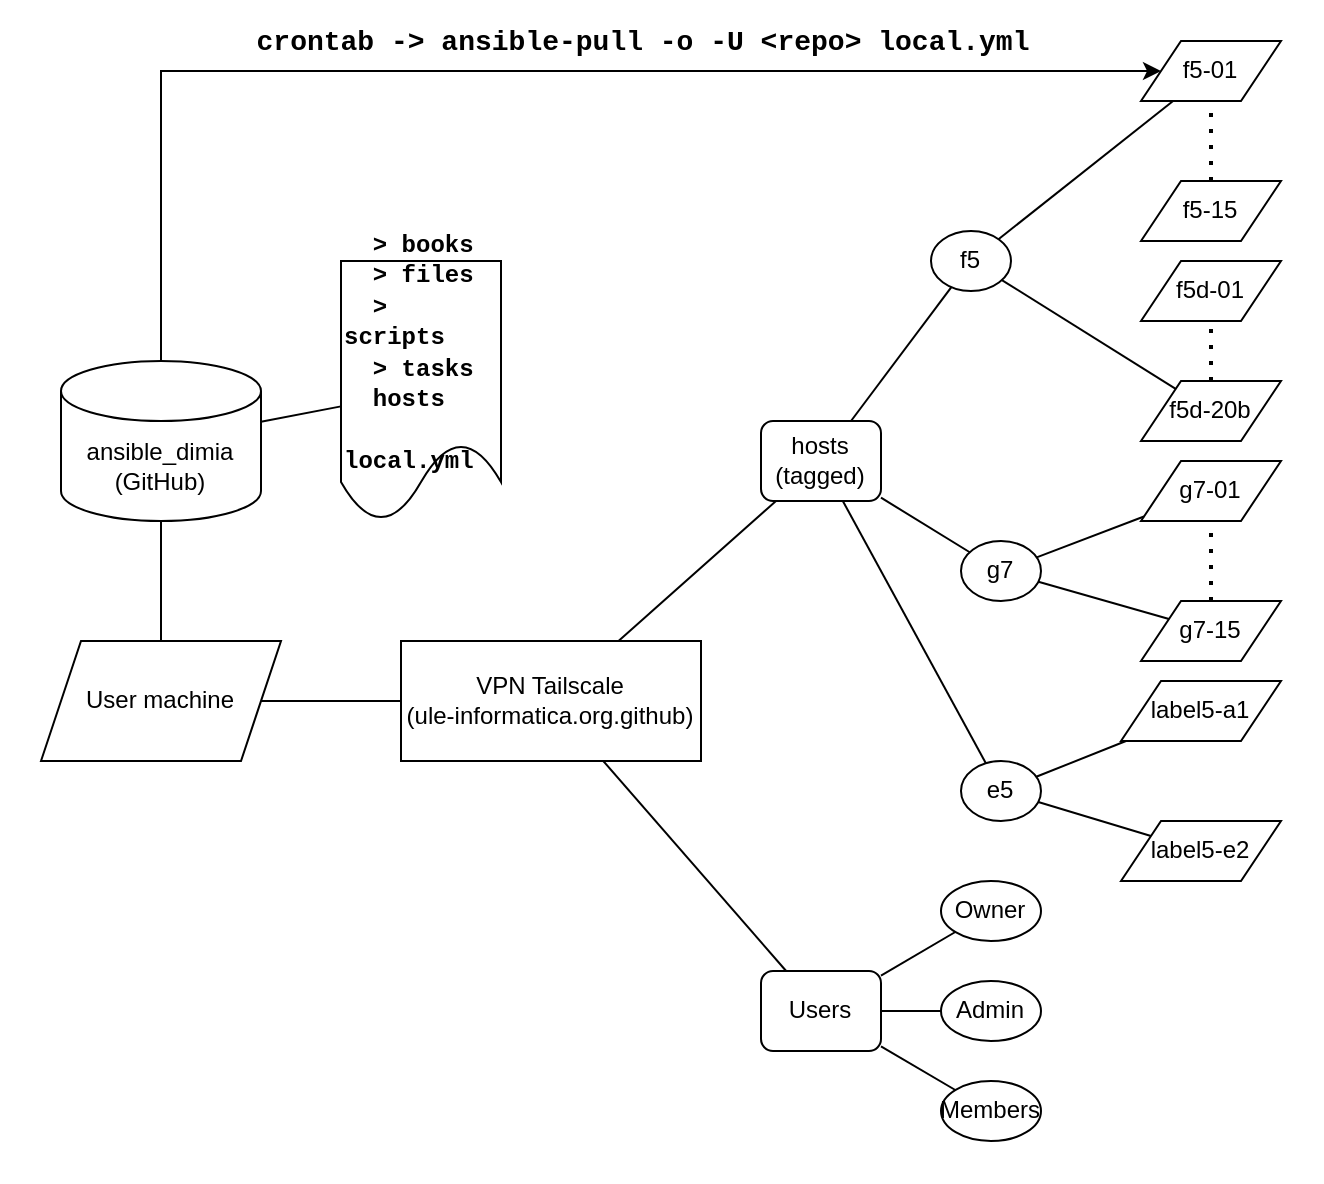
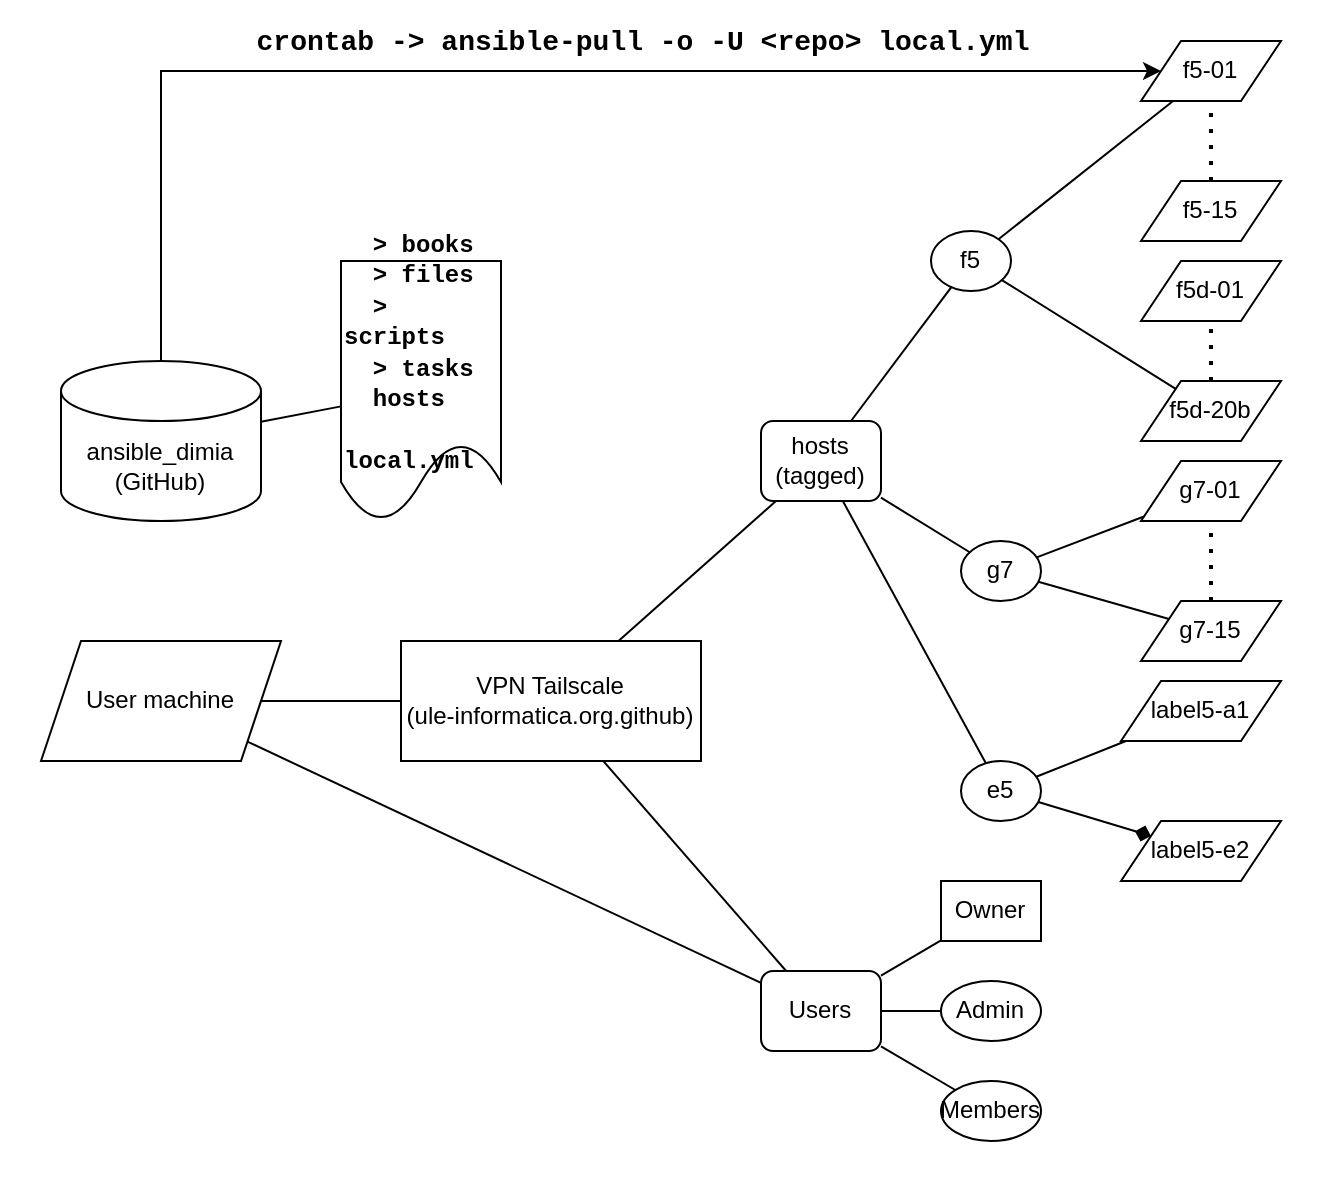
  <mxCell id="0" />
  <mxCell id="1" parent="0" />
  <mxCell id="2" value="VPN Tailscale&lt;div&gt;(ule-informatica.org.github)&lt;/div&gt;" style="rounded=0;whiteSpace=wrap;html=1;" vertex="1" parent="1"><mxGeometry x="200" y="320" width="150" height="60" as="geometry" /></mxCell>
  <mxCell id="3" value="f5" style="ellipse;whiteSpace=wrap;html=1;" vertex="1" parent="1"><mxGeometry x="465" y="115" width="40" height="30" as="geometry" /></mxCell>
  <mxCell id="4" value="g7" style="ellipse;whiteSpace=wrap;html=1;" vertex="1" parent="1"><mxGeometry x="480" y="270" width="40" height="30" as="geometry" /></mxCell>
  <mxCell id="5" value="f5-01" style="shape=parallelogram;perimeter=parallelogramPerimeter;whiteSpace=wrap;html=1;fixedSize=1;" vertex="1" parent="1"><mxGeometry x="570" y="20" width="70" height="30" as="geometry" /></mxCell>
  <mxCell id="6" value="f5-15" style="shape=parallelogram;perimeter=parallelogramPerimeter;whiteSpace=wrap;html=1;fixedSize=1;" vertex="1" parent="1"><mxGeometry x="570" y="90" width="70" height="30" as="geometry" /></mxCell>
  <mxCell id="7" value="f5d-01" style="shape=parallelogram;perimeter=parallelogramPerimeter;whiteSpace=wrap;html=1;fixedSize=1;" vertex="1" parent="1"><mxGeometry x="570" y="130" width="70" height="30" as="geometry" /></mxCell>
  <mxCell id="8" value="f5d-20b" style="shape=parallelogram;perimeter=parallelogramPerimeter;whiteSpace=wrap;html=1;fixedSize=1;" vertex="1" parent="1"><mxGeometry x="570" y="190" width="70" height="30" as="geometry" /></mxCell>
  <mxCell id="9" value="g7-01" style="shape=parallelogram;perimeter=parallelogramPerimeter;whiteSpace=wrap;html=1;fixedSize=1;" vertex="1" parent="1"><mxGeometry x="570" y="230" width="70" height="30" as="geometry" /></mxCell>
  <mxCell id="10" value="g7-15" style="shape=parallelogram;perimeter=parallelogramPerimeter;whiteSpace=wrap;html=1;fixedSize=1;" vertex="1" parent="1"><mxGeometry x="570" y="300" width="70" height="30" as="geometry" /></mxCell>
  <mxCell id="11" value="e5" style="ellipse;whiteSpace=wrap;html=1;" vertex="1" parent="1"><mxGeometry x="480" y="380" width="40" height="30" as="geometry" /></mxCell>
  <mxCell id="12" value="label5-a1" style="shape=parallelogram;perimeter=parallelogramPerimeter;whiteSpace=wrap;html=1;fixedSize=1;" vertex="1" parent="1"><mxGeometry x="560" y="340" width="80" height="30" as="geometry" /></mxCell>
  <mxCell id="13" value="label5-e2" style="shape=parallelogram;perimeter=parallelogramPerimeter;whiteSpace=wrap;html=1;fixedSize=1;" vertex="1" parent="1"><mxGeometry x="560" y="410" width="80" height="30" as="geometry" /></mxCell>
  <mxCell id="14" value="" style="endArrow=none;dashed=1;html=1;dashPattern=1 3;strokeWidth=2;rounded=0;" edge="1" parent="1" source="6" target="5"><mxGeometry width="50" height="50" relative="1" as="geometry"><mxPoint x="600" y="80" as="sourcePoint" /><mxPoint x="200" y="250" as="targetPoint" /></mxGeometry></mxCell>
  <mxCell id="15" value="" style="endArrow=none;dashed=1;html=1;dashPattern=1 3;strokeWidth=2;rounded=0;" edge="1" parent="1" source="8" target="7"><mxGeometry width="50" height="50" relative="1" as="geometry"><mxPoint x="615" y="100" as="sourcePoint" /><mxPoint x="615" y="60" as="targetPoint" /></mxGeometry></mxCell>
  <mxCell id="16" value="" style="endArrow=none;dashed=1;html=1;dashPattern=1 3;strokeWidth=2;rounded=0;" edge="1" parent="1" source="10" target="9"><mxGeometry width="50" height="50" relative="1" as="geometry"><mxPoint x="615" y="200" as="sourcePoint" /><mxPoint x="615" y="170" as="targetPoint" /></mxGeometry></mxCell>
  <mxCell id="17" value="" style="endArrow=none;html=1;rounded=0;" edge="1" parent="1" source="3" target="5"><mxGeometry width="50" height="50" relative="1" as="geometry"><mxPoint x="150" y="300" as="sourcePoint" /><mxPoint x="200" y="250" as="targetPoint" /></mxGeometry></mxCell>
  <mxCell id="18" value="" style="endArrow=none;html=1;rounded=0;" edge="1" parent="1" source="3" target="8"><mxGeometry width="50" height="50" relative="1" as="geometry"><mxPoint x="523" y="124" as="sourcePoint" /><mxPoint x="598" y="60" as="targetPoint" /></mxGeometry></mxCell>
  <mxCell id="19" value="" style="endArrow=none;html=1;rounded=0;" edge="1" parent="1" source="4" target="9"><mxGeometry width="50" height="50" relative="1" as="geometry"><mxPoint x="524" y="146" as="sourcePoint" /><mxPoint x="598" y="202" as="targetPoint" /></mxGeometry></mxCell>
  <mxCell id="20" value="" style="endArrow=none;html=1;rounded=0;" edge="1" parent="1" source="4" target="10"><mxGeometry width="50" height="50" relative="1" as="geometry"><mxPoint x="528" y="288" as="sourcePoint" /><mxPoint x="581" y="268" as="targetPoint" /></mxGeometry></mxCell>
  <mxCell id="21" value="" style="endArrow=none;html=1;rounded=0;" edge="1" parent="1" source="11" target="12"><mxGeometry width="50" height="50" relative="1" as="geometry"><mxPoint x="529" y="300" as="sourcePoint" /><mxPoint x="594" y="319" as="targetPoint" /></mxGeometry></mxCell>
- <mxCell id="22" value="" style="endArrow=none;html=1;rounded=0;" edge="1" parent="1" source="11" target="13"><mxGeometry width="50" height="50" relative="1" as="geometry"><mxPoint x="528" y="398" as="sourcePoint" /><mxPoint x="573" y="380" as="targetPoint" /></mxGeometry></mxCell>
+ <mxCell id="22" value="" style="endArrow=diamond;html=1;rounded=0;" edge="1" parent="1" source="11" target="13"><mxGeometry width="50" height="50" relative="1" as="geometry"><mxPoint x="528" y="398" as="sourcePoint" /><mxPoint x="573" y="380" as="targetPoint" /></mxGeometry></mxCell>
  <mxCell id="23" value="ansible_dimia&lt;div&gt;(GitHub)&lt;/div&gt;" style="shape=cylinder3;whiteSpace=wrap;html=1;boundedLbl=1;backgroundOutline=1;size=15;" vertex="1" parent="1"><mxGeometry x="30" y="180" width="100" height="80" as="geometry" /></mxCell>
  <mxCell id="24" value="hosts&lt;div&gt;(tagged)&lt;/div&gt;" style="rounded=1;whiteSpace=wrap;html=1;" vertex="1" parent="1"><mxGeometry x="380" y="210" width="60" height="40" as="geometry" /></mxCell>
  <mxCell id="25" value="" style="endArrow=none;html=1;rounded=0;" edge="1" parent="1" source="24" target="2"><mxGeometry width="50" height="50" relative="1" as="geometry"><mxPoint x="150" y="300" as="sourcePoint" /><mxPoint x="200" y="250" as="targetPoint" /></mxGeometry></mxCell>
  <mxCell id="26" value="" style="endArrow=none;html=1;rounded=0;" edge="1" parent="1" source="3" target="24"><mxGeometry width="50" height="50" relative="1" as="geometry"><mxPoint x="150" y="300" as="sourcePoint" /><mxPoint x="200" y="250" as="targetPoint" /></mxGeometry></mxCell>
  <mxCell id="27" value="" style="endArrow=none;html=1;rounded=0;" edge="1" parent="1" source="4" target="24"><mxGeometry width="50" height="50" relative="1" as="geometry"><mxPoint x="499" y="148" as="sourcePoint" /><mxPoint x="437" y="220" as="targetPoint" /></mxGeometry></mxCell>
  <mxCell id="28" value="" style="endArrow=none;html=1;rounded=0;" edge="1" parent="1" source="11" target="24"><mxGeometry width="50" height="50" relative="1" as="geometry"><mxPoint x="494" y="286" as="sourcePoint" /><mxPoint x="450" y="258" as="targetPoint" /></mxGeometry></mxCell>
  <mxCell id="29" value="Users" style="rounded=1;whiteSpace=wrap;html=1;" vertex="1" parent="1"><mxGeometry x="380" y="485" width="60" height="40" as="geometry" /></mxCell>
  <mxCell id="30" value="" style="endArrow=none;html=1;rounded=0;" edge="1" parent="1" source="2" target="29"><mxGeometry width="50" height="50" relative="1" as="geometry"><mxPoint x="150" y="300" as="sourcePoint" /><mxPoint x="200" y="250" as="targetPoint" /></mxGeometry></mxCell>
  <mxCell id="31" value="Admin" style="ellipse;whiteSpace=wrap;html=1;" vertex="1" parent="1"><mxGeometry x="470" y="490" width="50" height="30" as="geometry" /></mxCell>
- <mxCell id="32" value="Owner" style="ellipse;whiteSpace=wrap;html=1;" vertex="1" parent="1"><mxGeometry x="470" y="440" width="50" height="30" as="geometry" /></mxCell>
+ <mxCell id="32" value="Owner" style="whiteSpace=wrap;html=1;rounded=0;" vertex="1" parent="1"><mxGeometry x="470" y="440" width="50" height="30" as="geometry" /></mxCell>
  <mxCell id="33" value="Members" style="ellipse;whiteSpace=wrap;html=1;" vertex="1" parent="1"><mxGeometry x="470" y="540" width="50" height="30" as="geometry" /></mxCell>
  <mxCell id="34" value="" style="endArrow=none;html=1;rounded=0;" edge="1" parent="1" source="29" target="32"><mxGeometry width="50" height="50" relative="1" as="geometry"><mxPoint x="150" y="300" as="sourcePoint" /><mxPoint x="200" y="250" as="targetPoint" /></mxGeometry></mxCell>
  <mxCell id="35" value="" style="endArrow=none;html=1;rounded=0;" edge="1" parent="1" source="29" target="31"><mxGeometry width="50" height="50" relative="1" as="geometry"><mxPoint x="450" y="501" as="sourcePoint" /><mxPoint x="485" y="484" as="targetPoint" /></mxGeometry></mxCell>
  <mxCell id="36" value="" style="endArrow=none;html=1;rounded=0;" edge="1" parent="1" source="29" target="33"><mxGeometry width="50" height="50" relative="1" as="geometry"><mxPoint x="450" y="515" as="sourcePoint" /><mxPoint x="480" y="515" as="targetPoint" /></mxGeometry></mxCell>
  <mxCell id="37" value="User machine" style="shape=parallelogram;perimeter=parallelogramPerimeter;whiteSpace=wrap;html=1;fixedSize=1;" vertex="1" parent="1"><mxGeometry x="20" y="320" width="120" height="60" as="geometry" /></mxCell>
  <mxCell id="38" value="" style="endArrow=none;html=1;rounded=0;" edge="1" parent="1" source="37" target="2"><mxGeometry width="50" height="50" relative="1" as="geometry"><mxPoint x="140" y="360" as="sourcePoint" /><mxPoint x="190" y="310" as="targetPoint" /></mxGeometry></mxCell>
- <mxCell id="39" value="" style="endArrow=none;html=1;rounded=0;" edge="1" parent="1" source="37" target="23"><mxGeometry width="50" height="50" relative="1" as="geometry"><mxPoint x="140" y="360" as="sourcePoint" /><mxPoint x="190" y="310" as="targetPoint" /></mxGeometry></mxCell>
+ <mxCell id="39" value="" style="endArrow=none;html=1;rounded=0;" edge="1" parent="1" source="37" target="29"><mxGeometry width="50" height="50" relative="1" as="geometry"><mxPoint x="140" y="360" as="sourcePoint" /><mxPoint x="190" y="310" as="targetPoint" /></mxGeometry></mxCell>
  <mxCell id="40" value="&lt;font face=&quot;Courier New&quot;&gt;&lt;b&gt;&amp;nbsp; &amp;gt; books&lt;/b&gt;&lt;/font&gt;&lt;div&gt;&lt;font face=&quot;Courier New&quot;&gt;&lt;b&gt;&amp;nbsp; &amp;gt; files&lt;/b&gt;&lt;/font&gt;&lt;/div&gt;&lt;div&gt;&lt;font face=&quot;Courier New&quot;&gt;&lt;b&gt;&amp;nbsp; &amp;gt; scripts&lt;/b&gt;&lt;/font&gt;&lt;/div&gt;&lt;div&gt;&lt;font face=&quot;Courier New&quot;&gt;&lt;b&gt;&amp;nbsp; &amp;gt; tasks&lt;/b&gt;&lt;/font&gt;&lt;/div&gt;&lt;div&gt;&lt;font face=&quot;Courier New&quot;&gt;&lt;b&gt;&amp;nbsp; hosts&lt;/b&gt;&lt;/font&gt;&lt;/div&gt;&lt;div&gt;&lt;font face=&quot;Courier New&quot;&gt;&lt;b&gt;&amp;nbsp; local.yml&lt;/b&gt;&lt;/font&gt;&lt;/div&gt;" style="shape=document;whiteSpace=wrap;html=1;boundedLbl=1;align=left;" vertex="1" parent="1"><mxGeometry x="170" y="130" width="80" height="130" as="geometry" /></mxCell>
  <mxCell id="41" value="" style="endArrow=none;html=1;rounded=0;" edge="1" parent="1" source="23" target="40"><mxGeometry width="50" height="50" relative="1" as="geometry"><mxPoint x="140" y="360" as="sourcePoint" /><mxPoint x="190" y="310" as="targetPoint" /></mxGeometry></mxCell>
  <mxCell id="42" value="" style="endArrow=classic;html=1;rounded=0;" edge="1" parent="1" source="23" target="5"><mxGeometry width="50" height="50" relative="1" as="geometry"><mxPoint x="320" y="320" as="sourcePoint" /><mxPoint x="370" y="270" as="targetPoint" /><Array as="points"><mxPoint x="80" y="35" /></Array></mxGeometry></mxCell>
  <mxCell id="43" value="&lt;font face=&quot;Courier New&quot; style=&quot;font-size: 14px;&quot;&gt;&lt;b&gt;crontab -&amp;gt; ansible-pull -o -U &amp;lt;repo&amp;gt; local.yml&lt;/b&gt;&lt;/font&gt;" style="edgeLabel;html=1;align=center;verticalAlign=middle;resizable=0;points=[];" vertex="1" connectable="0" parent="42"><mxGeometry x="-0.008" y="2" relative="1" as="geometry"><mxPoint x="65" y="-13" as="offset" /></mxGeometry></mxCell>
